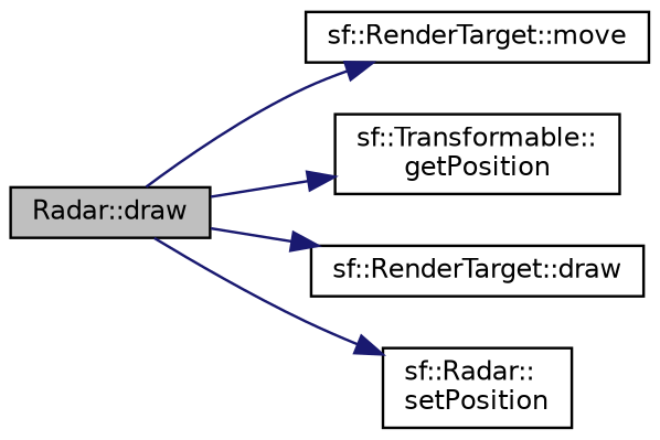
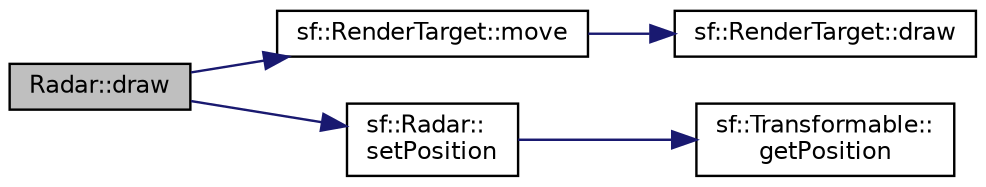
  digraph {
    rankdir=LR
    node [color=black fillcolor=white fontname=Helvetica fontsize=10 shape=record style=filled]
    edge [color=midnightblue fontname=Helvetica fontsize=10 labelfontname=Helvetica labelfontsize=10 style=solid]
    n1 [fillcolor=grey75 fontcolor=black height=0.2 label="Radar::draw" width=0.4]
    n2 [height=0.2 label="sf::RenderTarget::move" width=0.4]
    n3 [height=0.2 label="sf::Transformable::\lgetPosition" width=0.4]
    n4 [height=0.2 label="sf::RenderTarget::draw" width=0.4]
    n5 [height=0.2 label="sf::Radar::\lsetPosition" width=0.4]
    n1 -> n2
-   n1 -> n3
-   n1 -> n4
+   n5 -> n3
+   n2 -> n4
    n1 -> n5
  }
